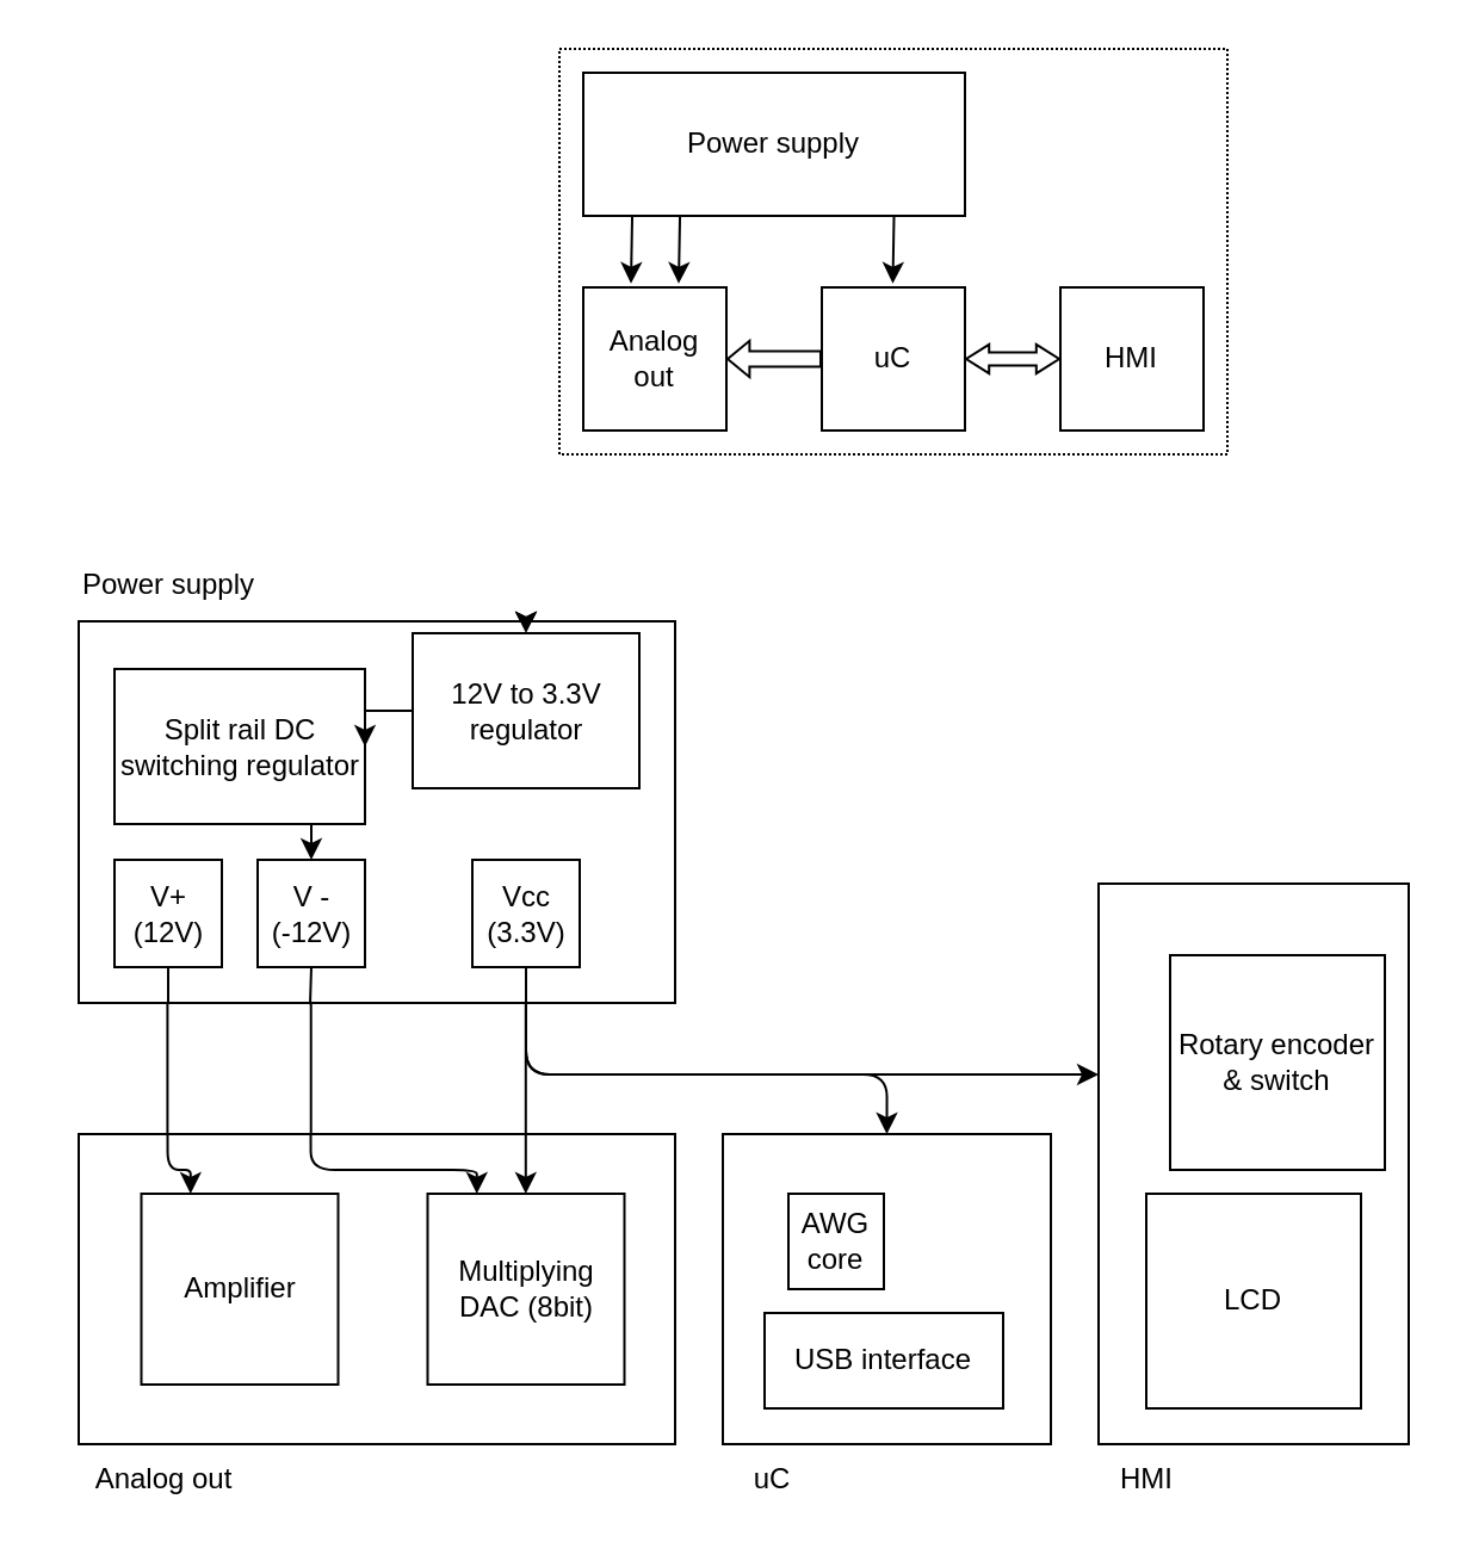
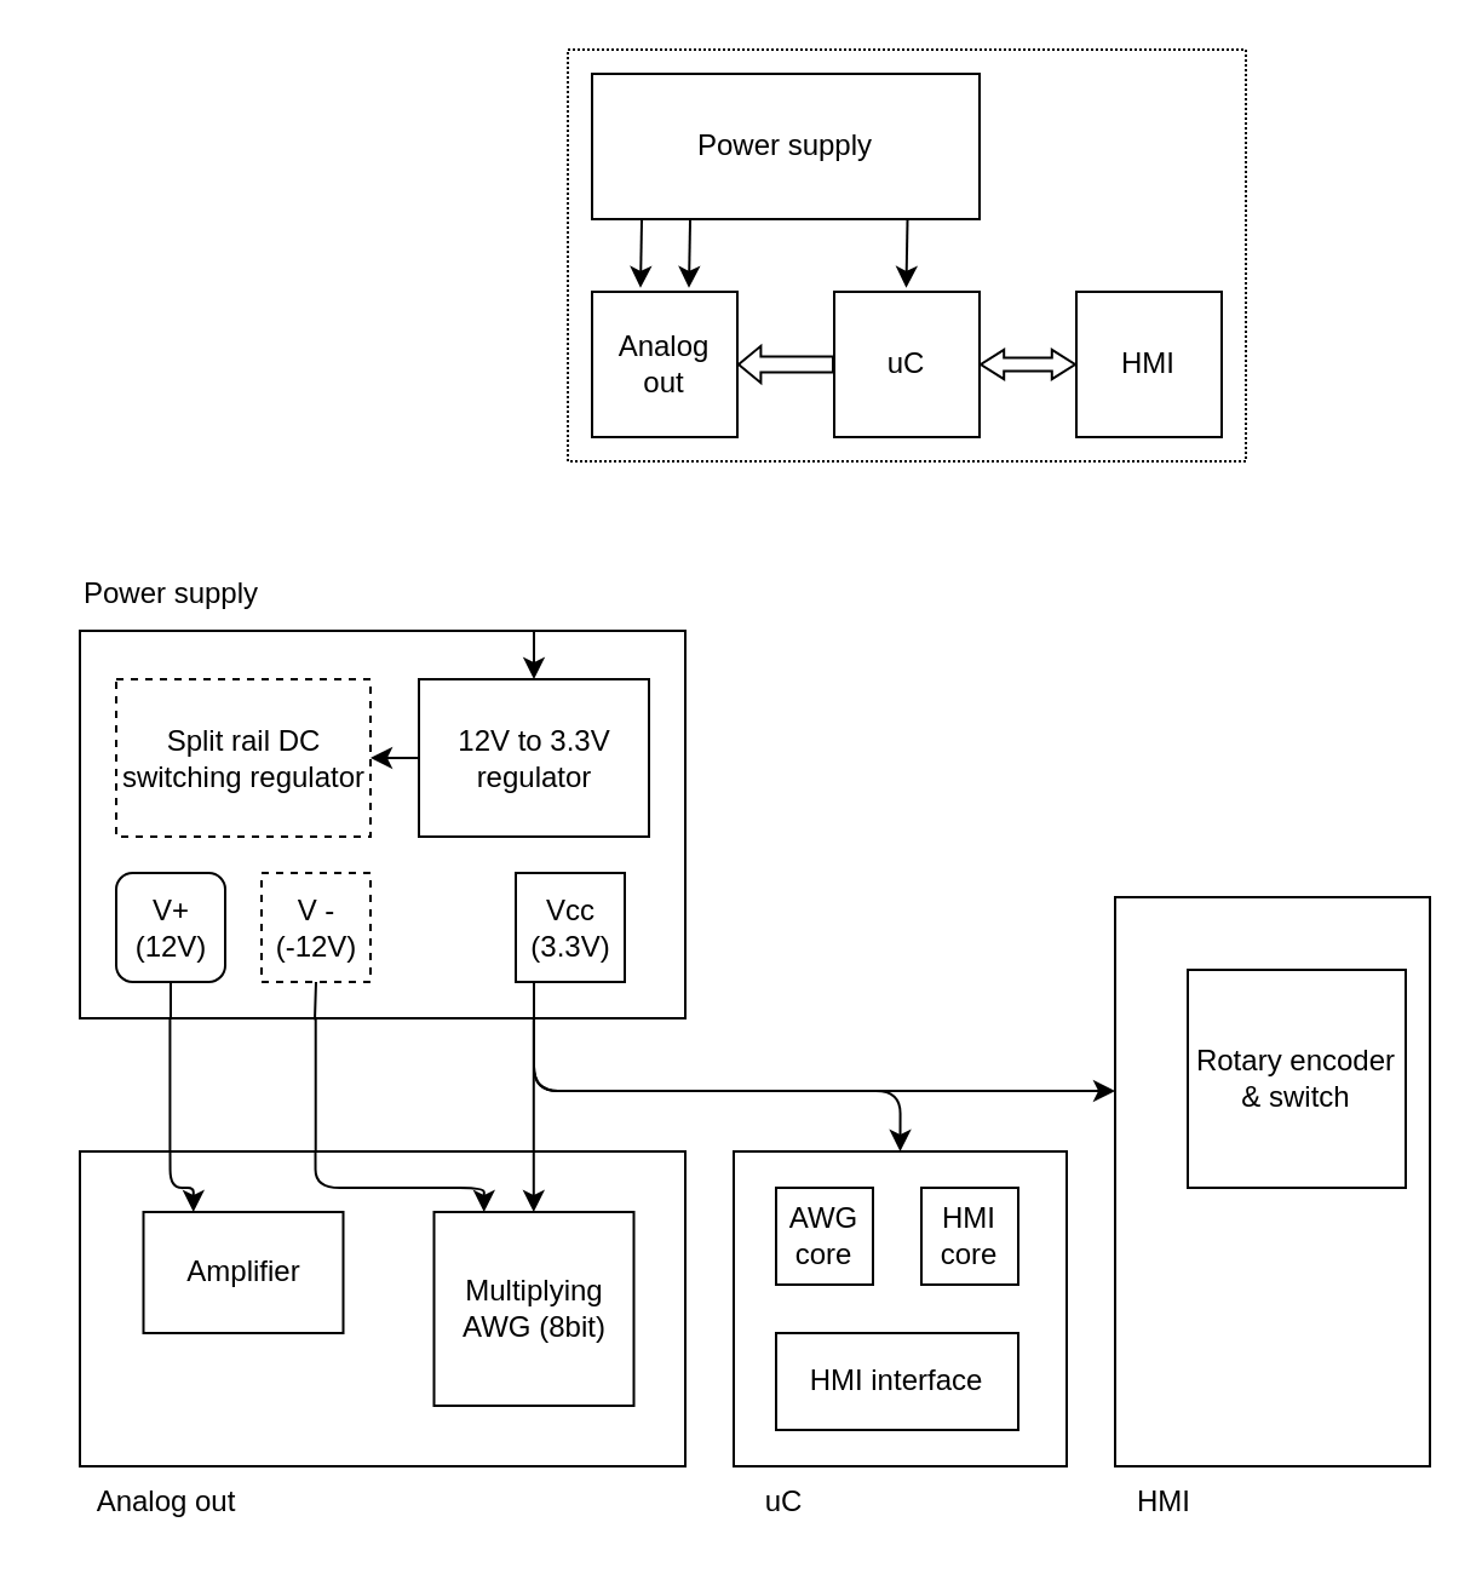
  <mxCell id="0" />
  <mxCell id="1" parent="0" />
  <mxCell id="2" value="Power supply" style="rounded=0;whiteSpace=wrap;html=1;" parent="1" vertex="1"><mxGeometry x="244" y="30" width="160" height="60" as="geometry" /></mxCell>
  <mxCell id="3" value="&lt;div&gt;Analog&lt;/div&gt;&lt;div&gt;out&lt;br&gt;&lt;/div&gt;" style="rounded=0;whiteSpace=wrap;html=1;" parent="1" vertex="1"><mxGeometry x="244" y="120" width="60" height="60" as="geometry" /></mxCell>
  <mxCell id="4" value="uC" style="rounded=0;whiteSpace=wrap;html=1;" parent="1" vertex="1"><mxGeometry x="344" y="120" width="60" height="60" as="geometry" /></mxCell>
  <mxCell id="5" value="HMI" style="rounded=0;whiteSpace=wrap;html=1;" parent="1" vertex="1"><mxGeometry x="444" y="120" width="60" height="60" as="geometry" /></mxCell>
  <mxCell id="6" value="" style="shape=flexArrow;endArrow=classic;startArrow=classic;html=1;rounded=0;exitX=1;exitY=0.5;exitDx=0;exitDy=0;endWidth=5.6;endSize=2.868;startWidth=5.6;startSize=2.868;width=5.6;" parent="1" source="4" edge="1"><mxGeometry width="100" height="100" relative="1" as="geometry"><mxPoint x="344" y="250" as="sourcePoint" /><mxPoint x="444" y="150" as="targetPoint" /></mxGeometry></mxCell>
  <mxCell id="7" value="" style="shape=flexArrow;endArrow=classic;html=1;rounded=0;exitX=0;exitY=0.5;exitDx=0;exitDy=0;endWidth=7.84;endSize=2.732;width=6.4;" parent="1" source="4" edge="1"><mxGeometry width="50" height="50" relative="1" as="geometry"><mxPoint x="254" y="200" as="sourcePoint" /><mxPoint x="304" y="150" as="targetPoint" /></mxGeometry></mxCell>
  <mxCell id="8" value="" style="endArrow=classic;html=1;rounded=0;entryX=0.158;entryY=-0.027;entryDx=0;entryDy=0;entryPerimeter=0;" parent="1" edge="1"><mxGeometry width="50" height="50" relative="1" as="geometry"><mxPoint x="284.52" y="90" as="sourcePoint" /><mxPoint x="284" y="118.38" as="targetPoint" /><Array as="points"><mxPoint x="284.52" y="90" /></Array></mxGeometry></mxCell>
  <mxCell id="9" value="" style="endArrow=classic;html=1;rounded=0;entryX=0.158;entryY=-0.027;entryDx=0;entryDy=0;entryPerimeter=0;" parent="1" edge="1"><mxGeometry width="50" height="50" relative="1" as="geometry"><mxPoint x="264.52" y="90" as="sourcePoint" /><mxPoint x="264" y="118.38" as="targetPoint" /><Array as="points"><mxPoint x="264.52" y="90" /></Array></mxGeometry></mxCell>
  <mxCell id="10" value="" style="endArrow=classic;html=1;rounded=0;entryX=0.158;entryY=-0.027;entryDx=0;entryDy=0;entryPerimeter=0;" parent="1" edge="1"><mxGeometry width="50" height="50" relative="1" as="geometry"><mxPoint x="374.26" y="90" as="sourcePoint" /><mxPoint x="373.74" y="118.38" as="targetPoint" /><Array as="points"><mxPoint x="374.26" y="90" /></Array></mxGeometry></mxCell>
  <mxCell id="11" value="" style="rounded=0;whiteSpace=wrap;html=1;fillColor=none;dashed=1;dashPattern=1 1;" vertex="1" parent="1"><mxGeometry x="234" y="20" width="280" height="170" as="geometry" /></mxCell>
  <mxCell id="12" style="edgeStyle=orthogonalEdgeStyle;rounded=0;orthogonalLoop=1;jettySize=auto;html=1;exitX=0.75;exitY=0;exitDx=0;exitDy=0;entryX=0.5;entryY=0;entryDx=0;entryDy=0;" edge="1" parent="1" source="15" target="23"><mxGeometry relative="1" as="geometry" /></mxCell>
  <mxCell id="13" style="edgeStyle=orthogonalEdgeStyle;rounded=1;orthogonalLoop=1;jettySize=auto;html=1;exitX=0.75;exitY=0;exitDx=0;exitDy=0;entryX=0.5;entryY=0;entryDx=0;entryDy=0;" edge="1" parent="1" source="15" target="23"><mxGeometry relative="1" as="geometry" /></mxCell>
  <mxCell id="14" style="edgeStyle=orthogonalEdgeStyle;rounded=1;orthogonalLoop=1;jettySize=auto;html=1;exitX=0.75;exitY=1;exitDx=0;exitDy=0;targetPerimeterSpacing=0;entryX=0.5;entryY=0;entryDx=0;entryDy=0;" edge="1" parent="1" source="15" target="33"><mxGeometry relative="1" as="geometry"><mxPoint x="402.5" y="470" as="targetPoint" /><Array as="points"><mxPoint x="220" y="450" /><mxPoint x="371" y="450" /></Array></mxGeometry></mxCell>
  <mxCell id="15" value="" style="rounded=0;whiteSpace=wrap;html=1;strokeColor=default;fillColor=default;" vertex="1" parent="1"><mxGeometry x="32.5" y="260" width="250" height="160" as="geometry" /></mxCell>
  <mxCell id="16" style="edgeStyle=orthogonalEdgeStyle;rounded=0;orthogonalLoop=1;jettySize=auto;html=1;exitX=0.5;exitY=1;exitDx=0;exitDy=0;entryX=0.15;entryY=1;entryDx=0;entryDy=0;entryPerimeter=0;endArrow=none;endFill=0;" edge="1" parent="1" source="17" target="15"><mxGeometry relative="1" as="geometry" /></mxCell>
- <mxCell id="17" value="&lt;div&gt;V+ &lt;br&gt;&lt;/div&gt;&lt;div&gt;(12V)&lt;/div&gt;" style="whiteSpace=wrap;html=1;aspect=fixed;strokeColor=default;fillColor=default;" vertex="1" parent="1"><mxGeometry x="47.5" y="360" width="45" height="45" as="geometry" /></mxCell>
+ <mxCell id="17" value="&lt;div&gt;V+ &lt;br&gt;&lt;/div&gt;&lt;div&gt;(12V)&lt;/div&gt;" style="whiteSpace=wrap;html=1;aspect=fixed;strokeColor=default;fillColor=default;rounded=1;" vertex="1" parent="1"><mxGeometry x="47.5" y="360" width="45" height="45" as="geometry" /></mxCell>
  <mxCell id="18" style="edgeStyle=orthogonalEdgeStyle;rounded=0;orthogonalLoop=1;jettySize=auto;html=1;exitX=0.5;exitY=1;exitDx=0;exitDy=0;entryX=0.388;entryY=1.004;entryDx=0;entryDy=0;entryPerimeter=0;endArrow=none;endFill=0;" edge="1" parent="1" source="19" target="15"><mxGeometry relative="1" as="geometry" /></mxCell>
- <mxCell id="19" value="&lt;div&gt;V - &lt;br&gt;&lt;/div&gt;&lt;div&gt;(-12V)&lt;/div&gt;" style="whiteSpace=wrap;html=1;aspect=fixed;strokeColor=default;fillColor=default;" vertex="1" parent="1"><mxGeometry x="107.5" y="360" width="45" height="45" as="geometry" /></mxCell>
- <mxCell id="20" style="edgeStyle=orthogonalEdgeStyle;rounded=0;orthogonalLoop=1;jettySize=auto;html=1;exitX=0.75;exitY=1;exitDx=0;exitDy=0;entryX=0.5;entryY=0;entryDx=0;entryDy=0;" edge="1" parent="1" source="21" target="19"><mxGeometry relative="1" as="geometry" /></mxCell>
- <mxCell id="21" value="Split rail DC switching regulator" style="rounded=0;whiteSpace=wrap;html=1;strokeColor=default;fillColor=default;" vertex="1" parent="1"><mxGeometry x="47.5" y="280" width="105" height="65" as="geometry" /></mxCell>
+ <mxCell id="19" value="&lt;div&gt;V - &lt;br&gt;&lt;/div&gt;&lt;div&gt;(-12V)&lt;/div&gt;" style="whiteSpace=wrap;html=1;aspect=fixed;strokeColor=default;fillColor=default;dashed=1;" vertex="1" parent="1"><mxGeometry x="107.5" y="360" width="45" height="45" as="geometry" /></mxCell>
+ <mxCell id="21" value="Split rail DC switching regulator" style="rounded=0;whiteSpace=wrap;html=1;strokeColor=default;fillColor=default;dashed=1;" vertex="1" parent="1"><mxGeometry x="47.5" y="280" width="105" height="65" as="geometry" /></mxCell>
  <mxCell id="22" style="edgeStyle=orthogonalEdgeStyle;rounded=0;orthogonalLoop=1;jettySize=auto;html=1;exitX=0;exitY=0.5;exitDx=0;exitDy=0;entryX=1;entryY=0.5;entryDx=0;entryDy=0;" edge="1" parent="1" source="23" target="21"><mxGeometry relative="1" as="geometry" /></mxCell>
- <mxCell id="23" value="&lt;div&gt;12V to 3.3V &lt;br&gt;&lt;/div&gt;&lt;div&gt;regulator&lt;/div&gt;" style="rounded=0;whiteSpace=wrap;html=1;strokeColor=default;fillColor=default;" vertex="1" parent="1"><mxGeometry x="172.5" y="265" width="95" height="65" as="geometry" /></mxCell>
+ <mxCell id="23" value="&lt;div&gt;12V to 3.3V &lt;br&gt;&lt;/div&gt;&lt;div&gt;regulator&lt;/div&gt;" style="rounded=0;whiteSpace=wrap;html=1;strokeColor=default;fillColor=default;" vertex="1" parent="1"><mxGeometry x="172.5" y="280" width="95" height="65" as="geometry" /></mxCell>
  <mxCell id="24" style="edgeStyle=orthogonalEdgeStyle;rounded=0;orthogonalLoop=1;jettySize=auto;html=1;exitX=0.5;exitY=1;exitDx=0;exitDy=0;entryX=0.75;entryY=1;entryDx=0;entryDy=0;endArrow=none;endFill=0;" edge="1" parent="1" source="25" target="15"><mxGeometry relative="1" as="geometry" /></mxCell>
- <mxCell id="25" value="&lt;div&gt;Vcc &lt;br&gt;&lt;/div&gt;&lt;div&gt;(3.3V)&lt;/div&gt;" style="whiteSpace=wrap;html=1;aspect=fixed;strokeColor=default;fillColor=default;" vertex="1" parent="1"><mxGeometry x="197.5" y="360" width="45" height="45" as="geometry" /></mxCell>
+ <mxCell id="25" value="&lt;div&gt;Vcc &lt;br&gt;&lt;/div&gt;&lt;div&gt;(3.3V)&lt;/div&gt;" style="whiteSpace=wrap;html=1;aspect=fixed;strokeColor=default;fillColor=default;" vertex="1" parent="1"><mxGeometry x="212.5" y="360" width="45" height="45" as="geometry" /></mxCell>
  <mxCell id="26" value="Power supply" style="text;html=1;align=center;verticalAlign=middle;resizable=0;points=[];autosize=1;strokeColor=none;fillColor=none;" vertex="1" parent="1"><mxGeometry x="20" y="230" width="100" height="30" as="geometry" /></mxCell>
  <mxCell id="27" value="" style="endArrow=classic;html=1;rounded=1;targetPerimeterSpacing=0;entryX=0.5;entryY=0;entryDx=0;entryDy=0;exitX=0.75;exitY=0;exitDx=0;exitDy=0;" edge="1" parent="1" source="15" target="23"><mxGeometry width="50" height="50" relative="1" as="geometry"><mxPoint x="242.5" y="310" as="sourcePoint" /><mxPoint x="292.5" y="260" as="targetPoint" /></mxGeometry></mxCell>
  <mxCell id="28" style="edgeStyle=orthogonalEdgeStyle;rounded=1;orthogonalLoop=1;jettySize=auto;html=1;exitX=0.151;exitY=0.012;exitDx=0;exitDy=0;entryX=0.25;entryY=0;entryDx=0;entryDy=0;targetPerimeterSpacing=0;exitPerimeter=0;" edge="1" parent="1" source="29" target="35"><mxGeometry relative="1" as="geometry"><Array as="points"><mxPoint x="70" y="490" /><mxPoint x="79" y="490" /></Array></mxGeometry></mxCell>
  <mxCell id="29" value="" style="rounded=0;whiteSpace=wrap;html=1;strokeColor=default;fillColor=default;" vertex="1" parent="1"><mxGeometry x="32.5" y="475" width="250" height="130" as="geometry" /></mxCell>
  <mxCell id="30" style="edgeStyle=orthogonalEdgeStyle;rounded=1;orthogonalLoop=1;jettySize=auto;html=1;exitX=0.25;exitY=1;exitDx=0;exitDy=0;entryX=0.25;entryY=0;entryDx=0;entryDy=0;targetPerimeterSpacing=0;endArrow=none;endFill=0;" edge="1" parent="1"><mxGeometry relative="1" as="geometry"><mxPoint x="69.71" y="420" as="sourcePoint" /><mxPoint x="69.71" y="475" as="targetPoint" /></mxGeometry></mxCell>
  <mxCell id="31" style="edgeStyle=orthogonalEdgeStyle;rounded=1;orthogonalLoop=1;jettySize=auto;html=1;exitX=0.25;exitY=1;exitDx=0;exitDy=0;entryX=0.25;entryY=0;entryDx=0;entryDy=0;targetPerimeterSpacing=0;endArrow=none;endFill=0;" edge="1" parent="1"><mxGeometry relative="1" as="geometry"><mxPoint x="129.86" y="420" as="sourcePoint" /><mxPoint x="129.86" y="475" as="targetPoint" /></mxGeometry></mxCell>
  <mxCell id="32" style="edgeStyle=orthogonalEdgeStyle;rounded=1;orthogonalLoop=1;jettySize=auto;html=1;exitX=0.25;exitY=1;exitDx=0;exitDy=0;entryX=0.25;entryY=0;entryDx=0;entryDy=0;targetPerimeterSpacing=0;endArrow=none;endFill=0;" edge="1" parent="1"><mxGeometry relative="1" as="geometry"><mxPoint x="219.9" y="420" as="sourcePoint" /><mxPoint x="219.9" y="475" as="targetPoint" /><Array as="points"><mxPoint x="220.19" y="460" /><mxPoint x="220.19" y="460" /></Array></mxGeometry></mxCell>
  <mxCell id="33" value="" style="rounded=0;whiteSpace=wrap;html=1;strokeColor=default;fillColor=default;" vertex="1" parent="1"><mxGeometry x="302.5" y="475" width="137.5" height="130" as="geometry" /></mxCell>
- <mxCell id="34" value="Multiplying DAC (8bit)" style="rounded=0;whiteSpace=wrap;html=1;strokeColor=default;fillColor=default;" vertex="1" parent="1"><mxGeometry x="178.75" y="500" width="82.5" height="80" as="geometry" /></mxCell>
- <mxCell id="35" value="Amplifier" style="rounded=0;whiteSpace=wrap;html=1;strokeColor=default;fillColor=default;" vertex="1" parent="1"><mxGeometry x="58.75" y="500" width="82.5" height="80" as="geometry" /></mxCell>
+ <mxCell id="34" value="Multiplying AWG (8bit)" style="rounded=0;whiteSpace=wrap;html=1;strokeColor=default;fillColor=default;" vertex="1" parent="1"><mxGeometry x="178.75" y="500" width="82.5" height="80" as="geometry" /></mxCell>
+ <mxCell id="35" value="Amplifier" style="rounded=0;whiteSpace=wrap;html=1;strokeColor=default;fillColor=default;" vertex="1" parent="1"><mxGeometry x="58.75" y="500" width="82.5" height="50" as="geometry" /></mxCell>
  <mxCell id="36" value="" style="endArrow=classic;html=1;rounded=1;targetPerimeterSpacing=0;" edge="1" parent="1" target="29"><mxGeometry width="50" height="50" relative="1" as="geometry"><mxPoint x="70" y="475" as="sourcePoint" /><mxPoint x="120" y="425" as="targetPoint" /></mxGeometry></mxCell>
  <mxCell id="37" style="edgeStyle=orthogonalEdgeStyle;rounded=1;orthogonalLoop=1;jettySize=auto;html=1;targetPerimeterSpacing=0;entryX=0.25;entryY=0;entryDx=0;entryDy=0;exitX=0.149;exitY=0.002;exitDx=0;exitDy=0;exitPerimeter=0;" edge="1" parent="1" source="29" target="35"><mxGeometry relative="1" as="geometry"><mxPoint x="217.5" y="530" as="targetPoint" /><mxPoint x="70" y="480" as="sourcePoint" /><Array as="points"><mxPoint x="70" y="490" /><mxPoint x="80" y="490" /><mxPoint x="80" y="500" /></Array></mxGeometry></mxCell>
  <mxCell id="38" style="edgeStyle=orthogonalEdgeStyle;rounded=1;orthogonalLoop=1;jettySize=auto;html=1;targetPerimeterSpacing=0;entryX=0.25;entryY=0;entryDx=0;entryDy=0;exitX=0.389;exitY=-0.001;exitDx=0;exitDy=0;exitPerimeter=0;" edge="1" parent="1" source="29" target="34"><mxGeometry relative="1" as="geometry"><mxPoint x="140.625" y="500" as="targetPoint" /><mxPoint x="130" y="480" as="sourcePoint" /><Array as="points"><mxPoint x="130" y="490" /><mxPoint x="199" y="490" /></Array></mxGeometry></mxCell>
  <mxCell id="39" value="" style="endArrow=classic;html=1;rounded=1;targetPerimeterSpacing=0;exitX=0.75;exitY=0;exitDx=0;exitDy=0;entryX=0.5;entryY=0;entryDx=0;entryDy=0;" edge="1" parent="1"><mxGeometry width="50" height="50" relative="1" as="geometry"><mxPoint x="219.9" y="475" as="sourcePoint" /><mxPoint x="219.9" y="500" as="targetPoint" /></mxGeometry></mxCell>
  <mxCell id="40" value="" style="rounded=0;whiteSpace=wrap;html=1;strokeColor=default;fillColor=default;" vertex="1" parent="1"><mxGeometry x="460" y="370" width="130" height="235" as="geometry" /></mxCell>
- <mxCell id="41" value="LCD" style="whiteSpace=wrap;html=1;aspect=fixed;strokeColor=default;fillColor=default;" vertex="1" parent="1"><mxGeometry x="480" y="500" width="90" height="90" as="geometry" /></mxCell>
  <mxCell id="42" value="Rotary encoder &amp;amp; switch" style="whiteSpace=wrap;html=1;aspect=fixed;strokeColor=default;fillColor=default;" vertex="1" parent="1"><mxGeometry x="490" y="400" width="90" height="90" as="geometry" /></mxCell>
- <mxCell id="43" value="AWG core" style="whiteSpace=wrap;html=1;aspect=fixed;strokeColor=default;fillColor=default;" vertex="1" parent="1"><mxGeometry x="330" y="500" width="40" height="40" as="geometry" /></mxCell>
- <mxCell id="45" value="USB interface" style="rounded=0;whiteSpace=wrap;html=1;strokeColor=default;fillColor=default;" vertex="1" parent="1"><mxGeometry x="320" y="550" width="100" height="40" as="geometry" /></mxCell>
+ <mxCell id="43" value="AWG core" style="whiteSpace=wrap;html=1;aspect=fixed;strokeColor=default;fillColor=default;" vertex="1" parent="1"><mxGeometry x="320" y="490" width="40" height="40" as="geometry" /></mxCell>
+ <mxCell id="44" value="HMI core" style="whiteSpace=wrap;html=1;aspect=fixed;strokeColor=default;fillColor=default;" vertex="1" parent="1"><mxGeometry x="380" y="490" width="40" height="40" as="geometry" /></mxCell>
+ <mxCell id="45" value="HMI interface" style="rounded=0;whiteSpace=wrap;html=1;strokeColor=default;fillColor=default;" vertex="1" parent="1"><mxGeometry x="320" y="550" width="100" height="40" as="geometry" /></mxCell>
  <mxCell id="46" style="edgeStyle=orthogonalEdgeStyle;rounded=1;orthogonalLoop=1;jettySize=auto;html=1;exitX=0.75;exitY=1;exitDx=0;exitDy=0;targetPerimeterSpacing=0;" edge="1" parent="1" source="15" target="40"><mxGeometry relative="1" as="geometry"><mxPoint x="385.25" y="490" as="targetPoint" /><mxPoint x="234" y="435" as="sourcePoint" /><Array as="points"><mxPoint x="220" y="450" /></Array></mxGeometry></mxCell>
  <mxCell id="47" value="Analog out" style="text;html=1;align=center;verticalAlign=middle;resizable=0;points=[];autosize=1;strokeColor=none;fillColor=none;" vertex="1" parent="1"><mxGeometry x="27.5" y="605" width="80" height="30" as="geometry" /></mxCell>
  <mxCell id="48" value="uC" style="text;html=1;align=center;verticalAlign=middle;resizable=0;points=[];autosize=1;strokeColor=none;fillColor=none;" vertex="1" parent="1"><mxGeometry x="302.5" y="605" width="40" height="30" as="geometry" /></mxCell>
  <mxCell id="49" value="HMI" style="text;html=1;align=center;verticalAlign=middle;resizable=0;points=[];autosize=1;strokeColor=none;fillColor=none;" vertex="1" parent="1"><mxGeometry x="460" y="605" width="40" height="30" as="geometry" /></mxCell>
